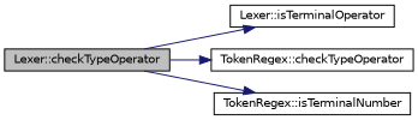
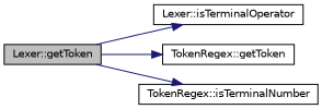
  digraph {
    rankdir=LR
    node [color=black fillcolor=white fontname=Helvetica fontsize=10 shape=record style=filled]
    edge [color=midnightblue fontname=Helvetica fontsize=10 labelfontname=Helvetica labelfontsize=10 style=solid]
-   n1 [fillcolor=grey75 fontcolor=black height=0.2 label="Lexer::checkTypeOperator" width=0.4]
+   n1 [fillcolor=grey75 fontcolor=black height=0.2 label="Lexer::getToken" width=0.4]
    n2 [height=0.2 label="Lexer::isTerminalOperator" width=0.4]
-   n3 [height=0.2 label="TokenRegex::checkTypeOperator" width=0.4]
+   n3 [height=0.2 label="TokenRegex::getToken" width=0.4]
    n4 [height=0.2 label="TokenRegex::isTerminalNumber" width=0.4]
    n1 -> n2
    n1 -> n3
    n1 -> n4
  }
